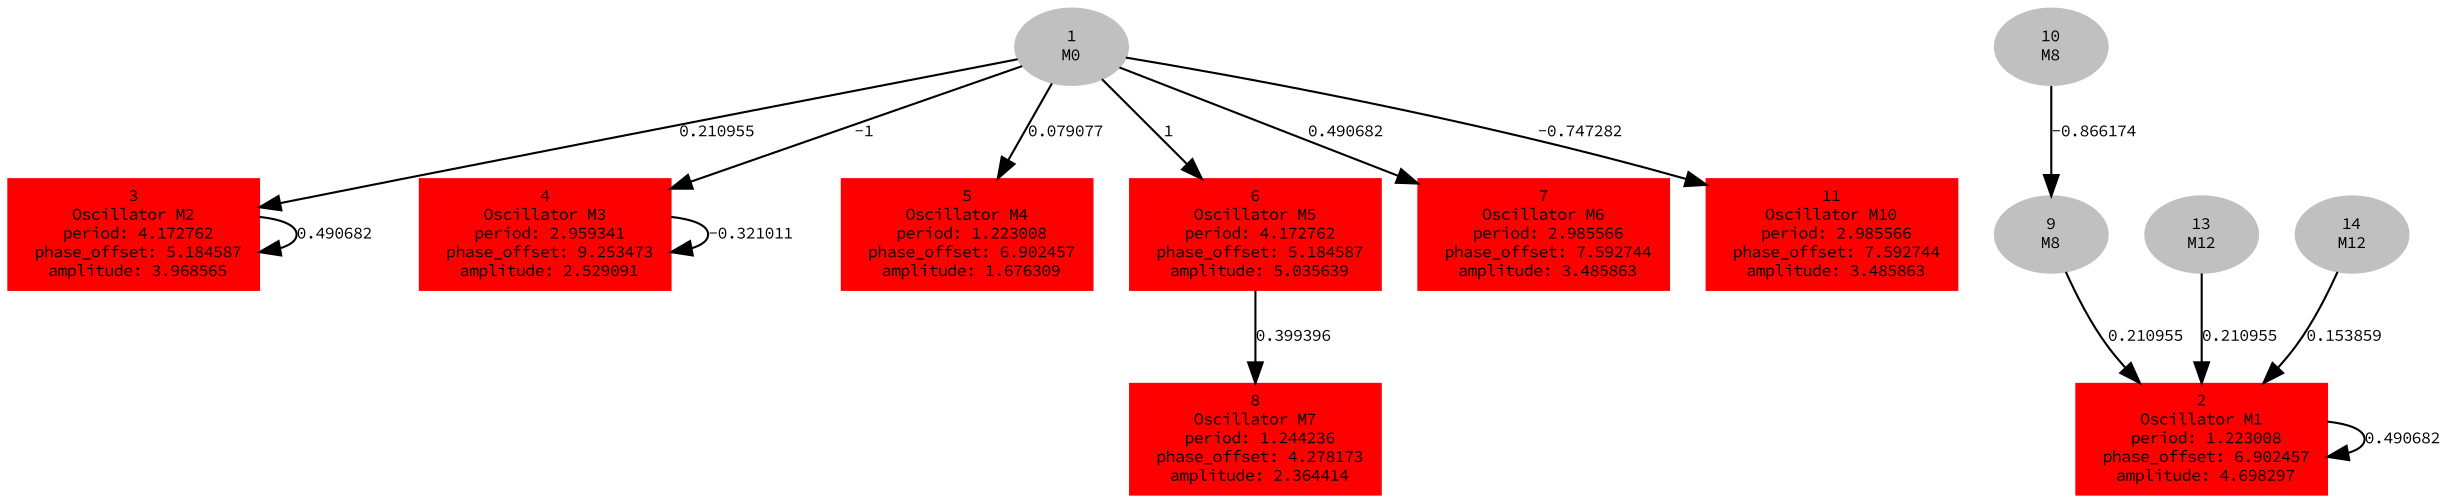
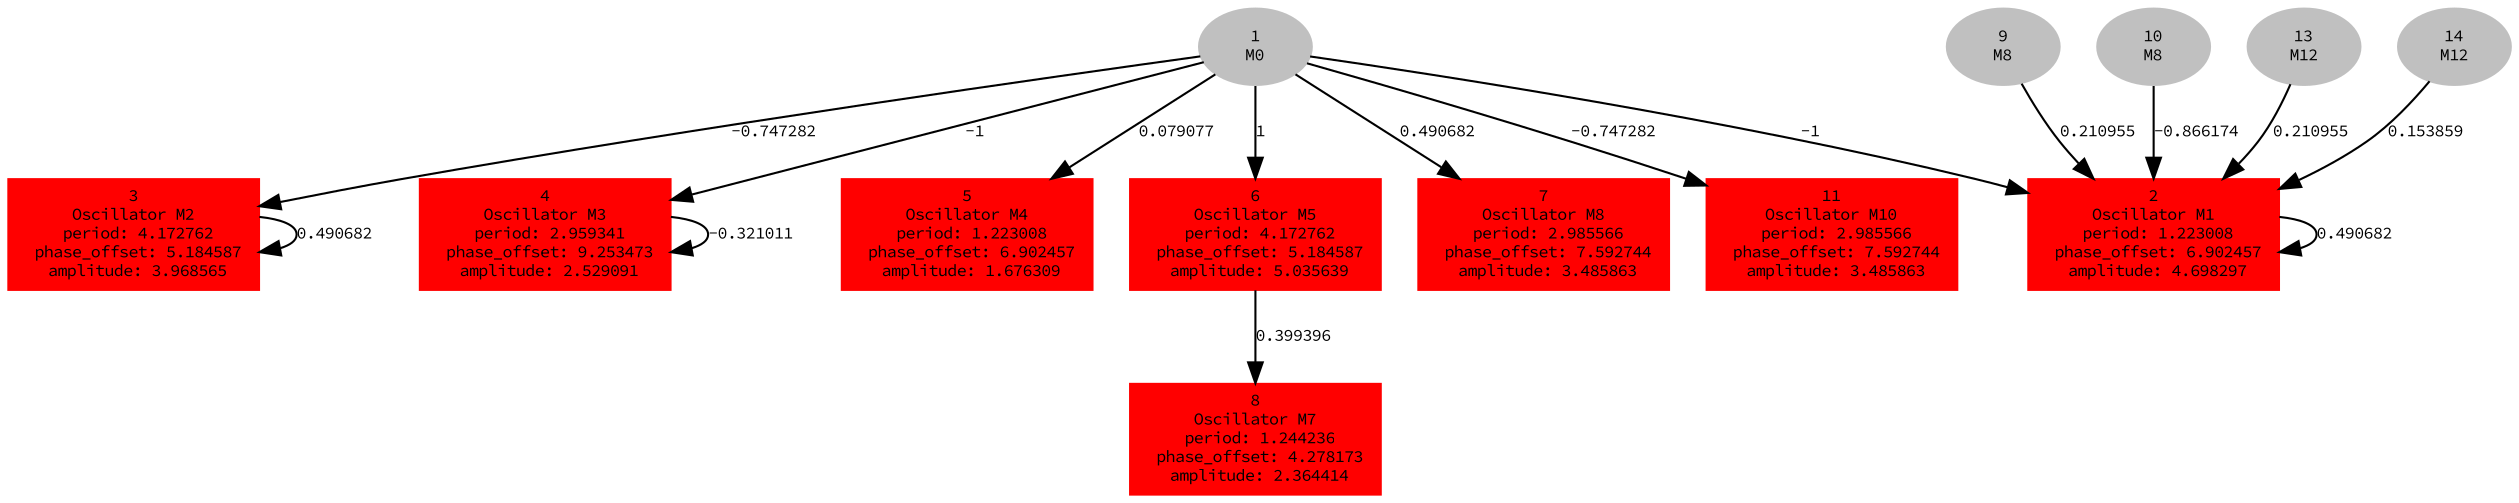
  digraph {
    fontname="Source Code Pro"
    forcelabels=true
    node [color=red fontname="Source Code Pro" fontsize=8 style=filled shape=box]
    edge [fontname="Source Code Pro" fontsize=8]
    n1 [color=grey label=<1<BR/>M0> shape=""]
    n2 [label=<2<BR />Oscillator M1<BR /> period: 1.223008<BR /> phase_offset: 6.902457<BR /> amplitude: 4.698297>]
    n3 [label=<3<BR />Oscillator M2<BR /> period: 4.172762<BR /> phase_offset: 5.184587<BR /> amplitude: 3.968565>]
    n4 [label=<4<BR />Oscillator M3<BR /> period: 2.959341<BR /> phase_offset: 9.253473<BR /> amplitude: 2.529091>]
    n5 [label=<5<BR />Oscillator M4<BR /> period: 1.223008<BR /> phase_offset: 6.902457<BR /> amplitude: 1.676309>]
    n6 [label=<6<BR />Oscillator M5<BR /> period: 4.172762<BR /> phase_offset: 5.184587<BR /> amplitude: 5.035639>]
-   n7 [label=<7<BR />Oscillator M6<BR /> period: 2.985566<BR /> phase_offset: 7.592744<BR /> amplitude: 3.485863>]
+   n7 [label=<7<BR />Oscillator M8<BR /> period: 2.985566<BR /> phase_offset: 7.592744<BR /> amplitude: 3.485863>]
    n8 [label=<11<BR />Oscillator M10<BR /> period: 2.985566<BR /> phase_offset: 7.592744<BR /> amplitude: 3.485863>]
    n9 [label=<8<BR />Oscillator M7<BR /> period: 1.244236<BR /> phase_offset: 4.278173<BR /> amplitude: 2.364414>]
    n10 [color=grey label=<9<BR/>M8> shape=""]
    n11 [color=grey label=<10<BR/>M8> shape=""]
    n12 [color=grey label=<13<BR/>M12> shape=""]
    n13 [color=grey label=<14<BR/>M12> shape=""]
-   n1 -> n3 [label="0.210955 "]
+   n1 -> n2 [label="-1 "]
+   n1 -> n3 [label="-0.747282 "]
    n1 -> n4 [label="-1 "]
    n1 -> n5 [label="0.079077 "]
    n1 -> n6 [label="1 "]
    n1 -> n7 [label="0.490682 "]
    n1 -> n8 [label="-0.747282 "]
    n2 -> n2 [label="0.490682 "]
    n3 -> n3 [label="0.490682 "]
    n4 -> n4 [label="-0.321011 "]
    n6 -> n9 [label="0.399396 "]
    n10 -> n2 [label="0.210955 "]
-   n11 -> n10 [label="-0.866174 "]
+   n11 -> n2 [label="-0.866174 "]
    n12 -> n2 [label="0.210955 "]
    n13 -> n2 [label="0.153859 "]
  }
